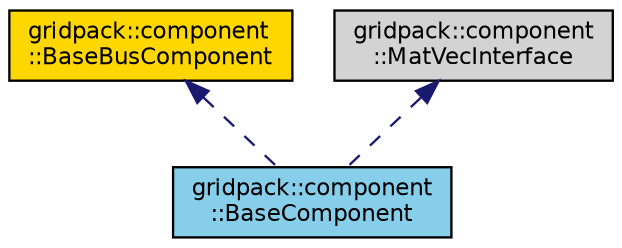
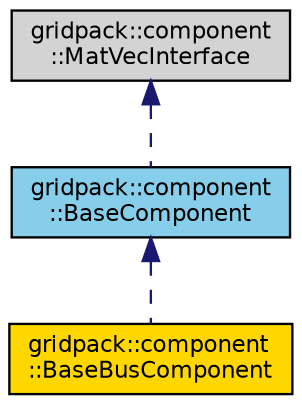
  digraph {
    node [color=black fontname=Helvetica fontsize=10 shape=record style=filled]
    edge [color=midnightblue dir=back fontname=Helvetica fontsize=10 labelfontname=Helvetica labelfontsize=10 style=dashed]
    n1 [fillcolor=skyblue fontcolor=black height=0.2 label="gridpack::component\l::BaseComponent" width=0.4]
    n2 [fillcolor=gold height=0.2 label="gridpack::component\l::BaseBusComponent" width=0.4]
    n3 [fillcolor=lightgrey height=0.2 label="gridpack::component\l::MatVecInterface" width=0.4]
-   n2 -> n1
+   n1 -> n2
    n3 -> n1
  }
